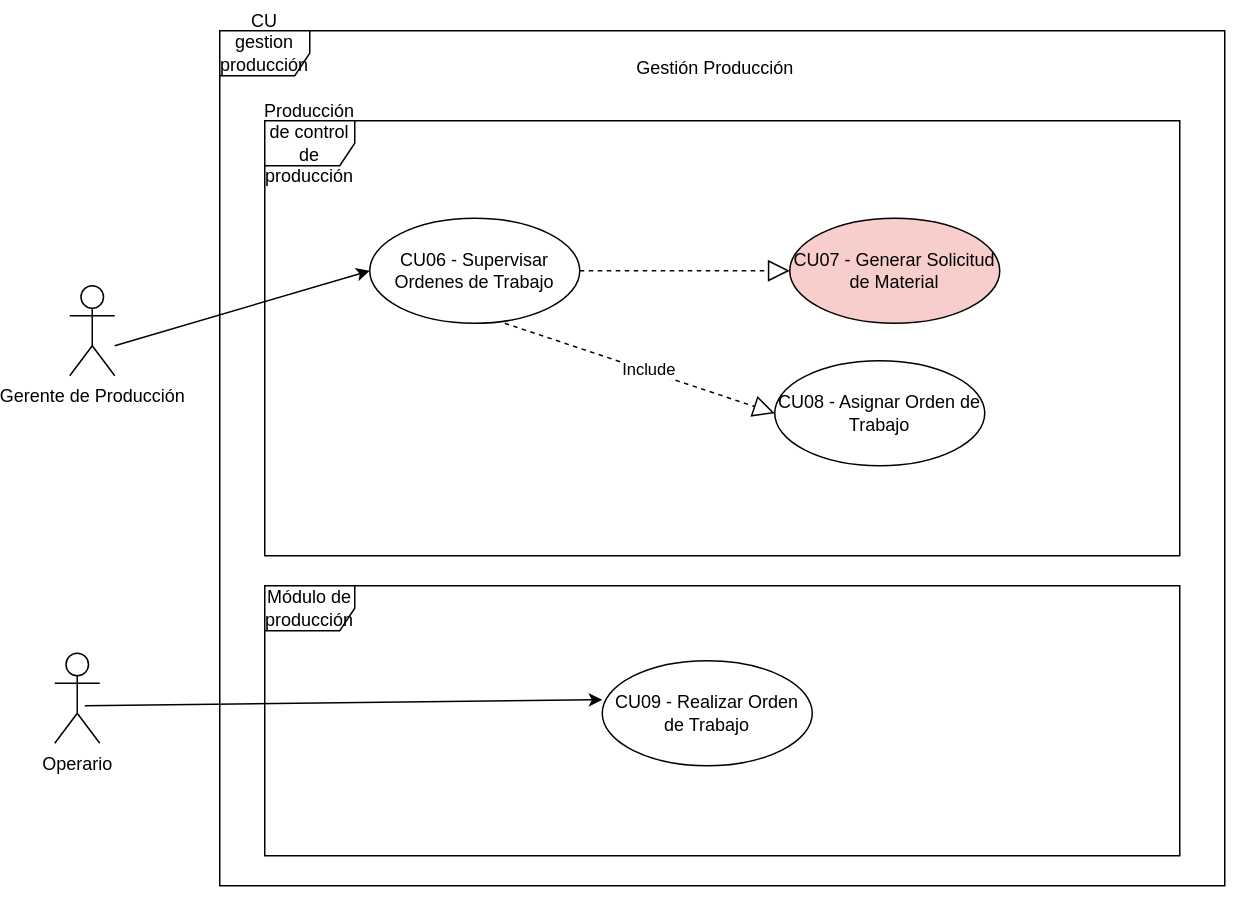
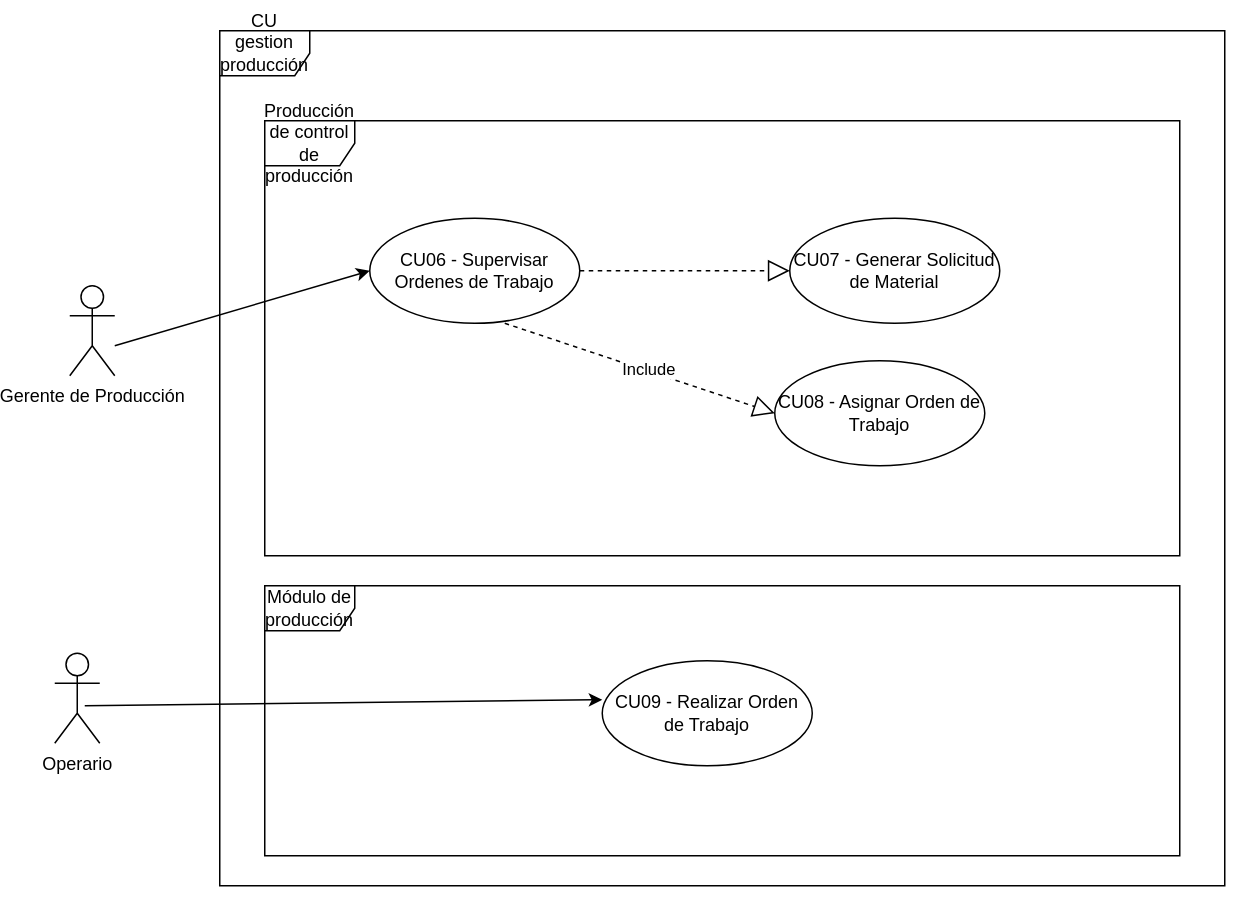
  <mxCell id="0" />
  <mxCell id="1" parent="0" />
  <mxCell id="2" value="CU gestion producción&lt;div&gt;&lt;br&gt;&lt;/div&gt;" style="shape=umlFrame;whiteSpace=wrap;html=1;pointerEvents=0;" vertex="1" parent="1"><mxGeometry x="130" y="20" width="670" height="570" as="geometry" /></mxCell>
- <mxCell id="3" value="Gestión Producción" style="text;html=1;align=center;verticalAlign=middle;resizable=0;points=[];autosize=1;strokeColor=none;fillColor=none;" vertex="1" parent="1"><mxGeometry x="395" y="30" width="130" height="30" as="geometry" /></mxCell>
  <mxCell id="4" value="Gerente de Producción" style="shape=umlActor;verticalLabelPosition=bottom;verticalAlign=top;html=1;" vertex="1" parent="1"><mxGeometry x="30" y="190" width="30" height="60" as="geometry" /></mxCell>
  <mxCell id="5" value="Producción de control de producción" style="shape=umlFrame;whiteSpace=wrap;html=1;pointerEvents=0;" vertex="1" parent="1"><mxGeometry x="160" y="80" width="610" height="290" as="geometry" /></mxCell>
  <mxCell id="6" value="CU06 - Supervisar Ordenes de Trabajo" style="ellipse;whiteSpace=wrap;html=1;" vertex="1" parent="1"><mxGeometry x="230" y="145" width="140" height="70" as="geometry" /></mxCell>
  <mxCell id="7" value="" style="endArrow=classic;html=1;rounded=0;entryX=0;entryY=0.5;entryDx=0;entryDy=0;" edge="1" parent="1" target="6"><mxGeometry width="50" height="50" relative="1" as="geometry"><mxPoint x="60" y="230" as="sourcePoint" /><mxPoint x="110" y="180" as="targetPoint" /></mxGeometry></mxCell>
- <mxCell id="8" value="CU07 - Generar Solicitud de Material" style="ellipse;whiteSpace=wrap;html=1;fillColor=#f8cecc;" vertex="1" parent="1"><mxGeometry x="510" y="145" width="140" height="70" as="geometry" /></mxCell>
+ <mxCell id="8" value="CU07 - Generar Solicitud de Material" style="ellipse;whiteSpace=wrap;html=1;" vertex="1" parent="1"><mxGeometry x="510" y="145" width="140" height="70" as="geometry" /></mxCell>
  <mxCell id="9" value="" style="endArrow=block;dashed=1;endFill=0;endSize=12;html=1;rounded=0;" edge="1" parent="1" source="6"><mxGeometry width="160" relative="1" as="geometry"><mxPoint x="370" y="180" as="sourcePoint" /><mxPoint x="510" y="180" as="targetPoint" /></mxGeometry></mxCell>
  <mxCell id="10" value="Módulo de producción" style="shape=umlFrame;whiteSpace=wrap;html=1;pointerEvents=0;" vertex="1" parent="1"><mxGeometry x="160" y="390" width="610" height="180" as="geometry" /></mxCell>
  <mxCell id="11" value="CU09 - Realizar Orden de Trabajo" style="ellipse;whiteSpace=wrap;html=1;" vertex="1" parent="1"><mxGeometry x="385" y="440" width="140" height="70" as="geometry" /></mxCell>
  <mxCell id="12" value="" style="endArrow=block;dashed=1;endFill=0;endSize=12;html=1;rounded=0;entryX=0;entryY=0.5;entryDx=0;entryDy=0;" edge="1" parent="1" target="14"><mxGeometry width="160" relative="1" as="geometry"><mxPoint x="320" y="215" as="sourcePoint" /><mxPoint x="460" y="215" as="targetPoint" /></mxGeometry></mxCell>
  <mxCell id="13" value="Include" style="edgeLabel;html=1;align=center;verticalAlign=middle;resizable=0;points=[];" vertex="1" connectable="0" parent="12"><mxGeometry x="0.053" y="1" relative="1" as="geometry"><mxPoint as="offset" /></mxGeometry></mxCell>
  <mxCell id="14" value="CU08 - Asignar Orden de Trabajo" style="ellipse;whiteSpace=wrap;html=1;" vertex="1" parent="1"><mxGeometry x="500" y="240" width="140" height="70" as="geometry" /></mxCell>
  <mxCell id="15" value="Operario" style="shape=umlActor;verticalLabelPosition=bottom;verticalAlign=top;html=1;" vertex="1" parent="1"><mxGeometry x="20" y="435" width="30" height="60" as="geometry" /></mxCell>
  <mxCell id="16" value="" style="endArrow=classic;html=1;rounded=0;entryX=0;entryY=0.371;entryDx=0;entryDy=0;entryPerimeter=0;" edge="1" parent="1" target="11"><mxGeometry width="50" height="50" relative="1" as="geometry"><mxPoint x="40" y="470" as="sourcePoint" /><mxPoint x="90" y="420" as="targetPoint" /></mxGeometry></mxCell>
